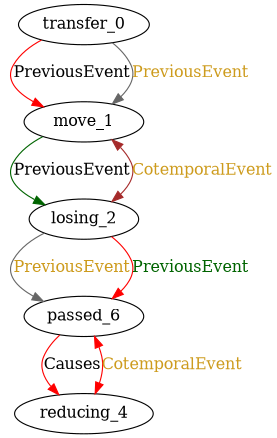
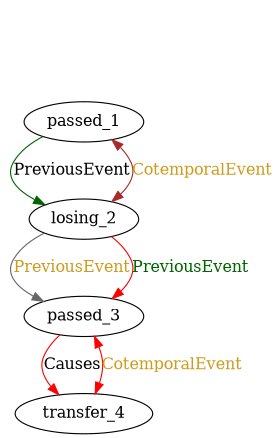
  digraph {
    rankdir=TB
    edge [color=red fontcolor=goldenrod3]
-   n1 [label=transfer_0]
-   n2 [label=move_1]
+   n2 [label=passed_1]
    n3 [label=losing_2]
-   n4 [label=passed_6]
-   n5 [label=reducing_4]
-   n1 -> n2 [fontcolor=black label=PreviousEvent]
-   n1 -> n2 [color=gray40 label=PreviousEvent]
+   n4 [label=passed_3]
+   n5 [label=transfer_4]
    n2 -> n3 [color=darkgreen fontcolor=black label=PreviousEvent]
    n2 -> n3 [color=brown dir=both label=CotemporalEvent]
    n3 -> n4 [color=gray40 label=PreviousEvent]
    n3 -> n4 [fontcolor=darkgreen label=PreviousEvent]
    n4 -> n5 [fontcolor=black label=Causes]
    n4 -> n5 [dir=both label=CotemporalEvent]
  }
